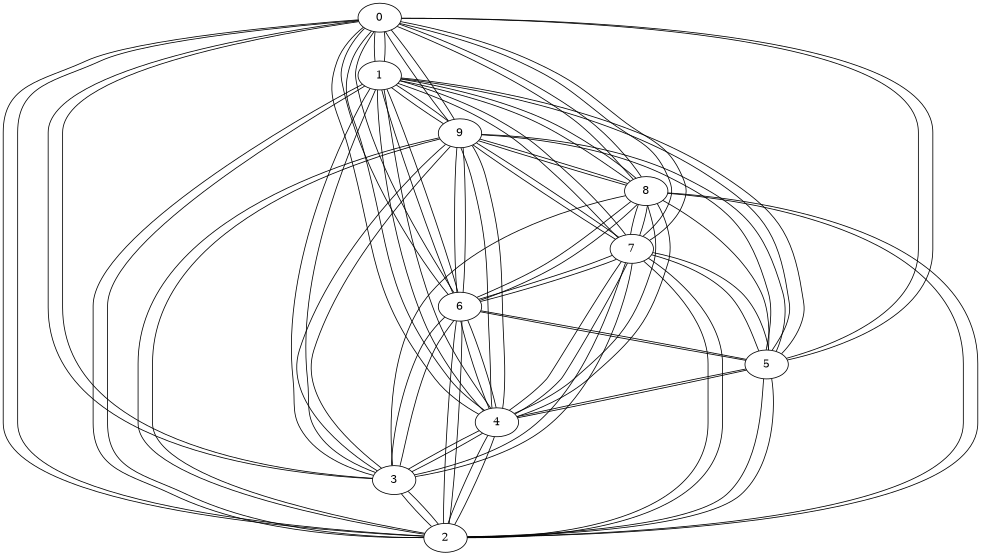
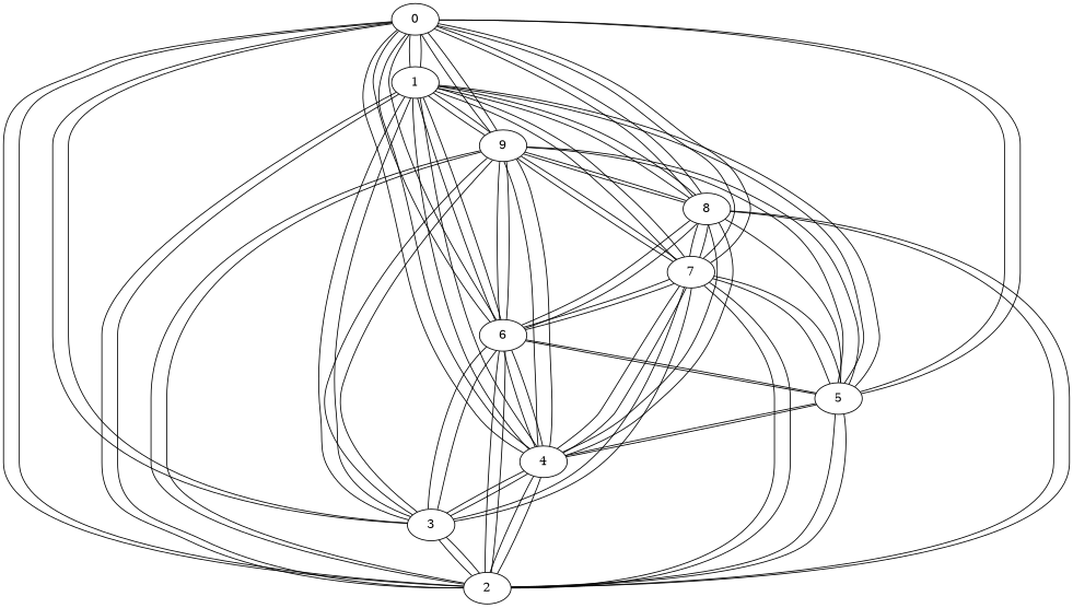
  graph {
    0
    1
    2
    3
    4
    5
    6
    7
    8
    9
    0 -- 1
    0 -- 2
    0 -- 3
    0 -- 4
    0 -- 5
    0 -- 6
    0 -- 7
    0 -- 8
    0 -- 9
    1 -- 0
    1 -- 2
    1 -- 3
    1 -- 4
    1 -- 5
    1 -- 6
    1 -- 7
    1 -- 8
    1 -- 9
    2 -- 0
    2 -- 1
    2 -- 3
    2 -- 4
    2 -- 5
    2 -- 6
    2 -- 7
    2 -- 8
    2 -- 9
    3 -- 0
    3 -- 1
    3 -- 2
    3 -- 4
    3 -- 6
    3 -- 7
    3 -- 9
    4 -- 0
    4 -- 1
    4 -- 2
    4 -- 3
    4 -- 5
    4 -- 6
    4 -- 7
    4 -- 8
    4 -- 9
    5 -- 0
    5 -- 1
    5 -- 2
    5 -- 4
    5 -- 6
    5 -- 7
    5 -- 9
    6 -- 0
    6 -- 1
    6 -- 2
    6 -- 3
    6 -- 4
    6 -- 5
    6 -- 7
    6 -- 8
    6 -- 9
    7 -- 0
    7 -- 1
    7 -- 2
    7 -- 3
    7 -- 4
    7 -- 5
    7 -- 6
    7 -- 8
    7 -- 9
    8 -- 0
    8 -- 1
    8 -- 2
-   8 -- 3
    8 -- 4
    8 -- 5
    8 -- 6
    8 -- 7
    8 -- 9
    9 -- 0
    9 -- 1
    9 -- 2
    9 -- 3
    9 -- 4
    9 -- 5
    9 -- 6
    9 -- 7
    9 -- 8
  }
